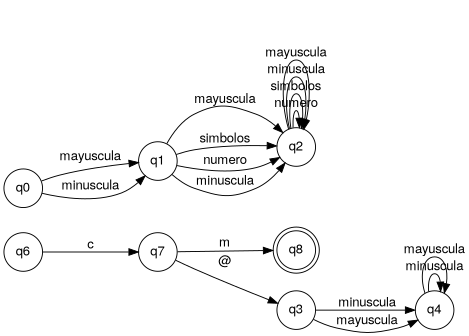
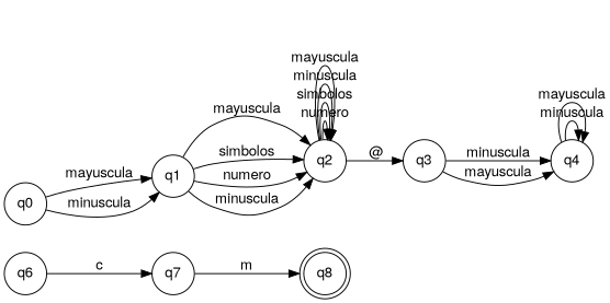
  digraph {
    rankdir=LR
    node [fontname="Helvetica,Arial,sans-serif" shape=circle]
    edge [fontname="Helvetica,Arial,sans-serif"]
    q8 [shape=doublecircle]
    q0
    q1
    q2
    q3
    q4
    q6
    q7
    q0 -> q1 [label=mayuscula]
    q0 -> q1 [label=minuscula]
    q1 -> q2 [label=mayuscula]
    q1 -> q2 [label=simbolos]
    q1 -> q2 [label=numero]
    q1 -> q2 [label=minuscula]
    q2 -> q2 [label=numero]
    q2 -> q2 [label=simbolos]
    q2 -> q2 [label=minuscula]
    q2 -> q2 [label=mayuscula]
-   q7 -> q3 [label="@"]
+   q2 -> q3 [label="@"]
    q3 -> q4 [label=minuscula]
    q3 -> q4 [label=mayuscula]
    q4 -> q4 [label=minuscula]
    q4 -> q4 [label=mayuscula]
    q6 -> q7 [label=c]
    q7 -> q8 [label=m]
  }
